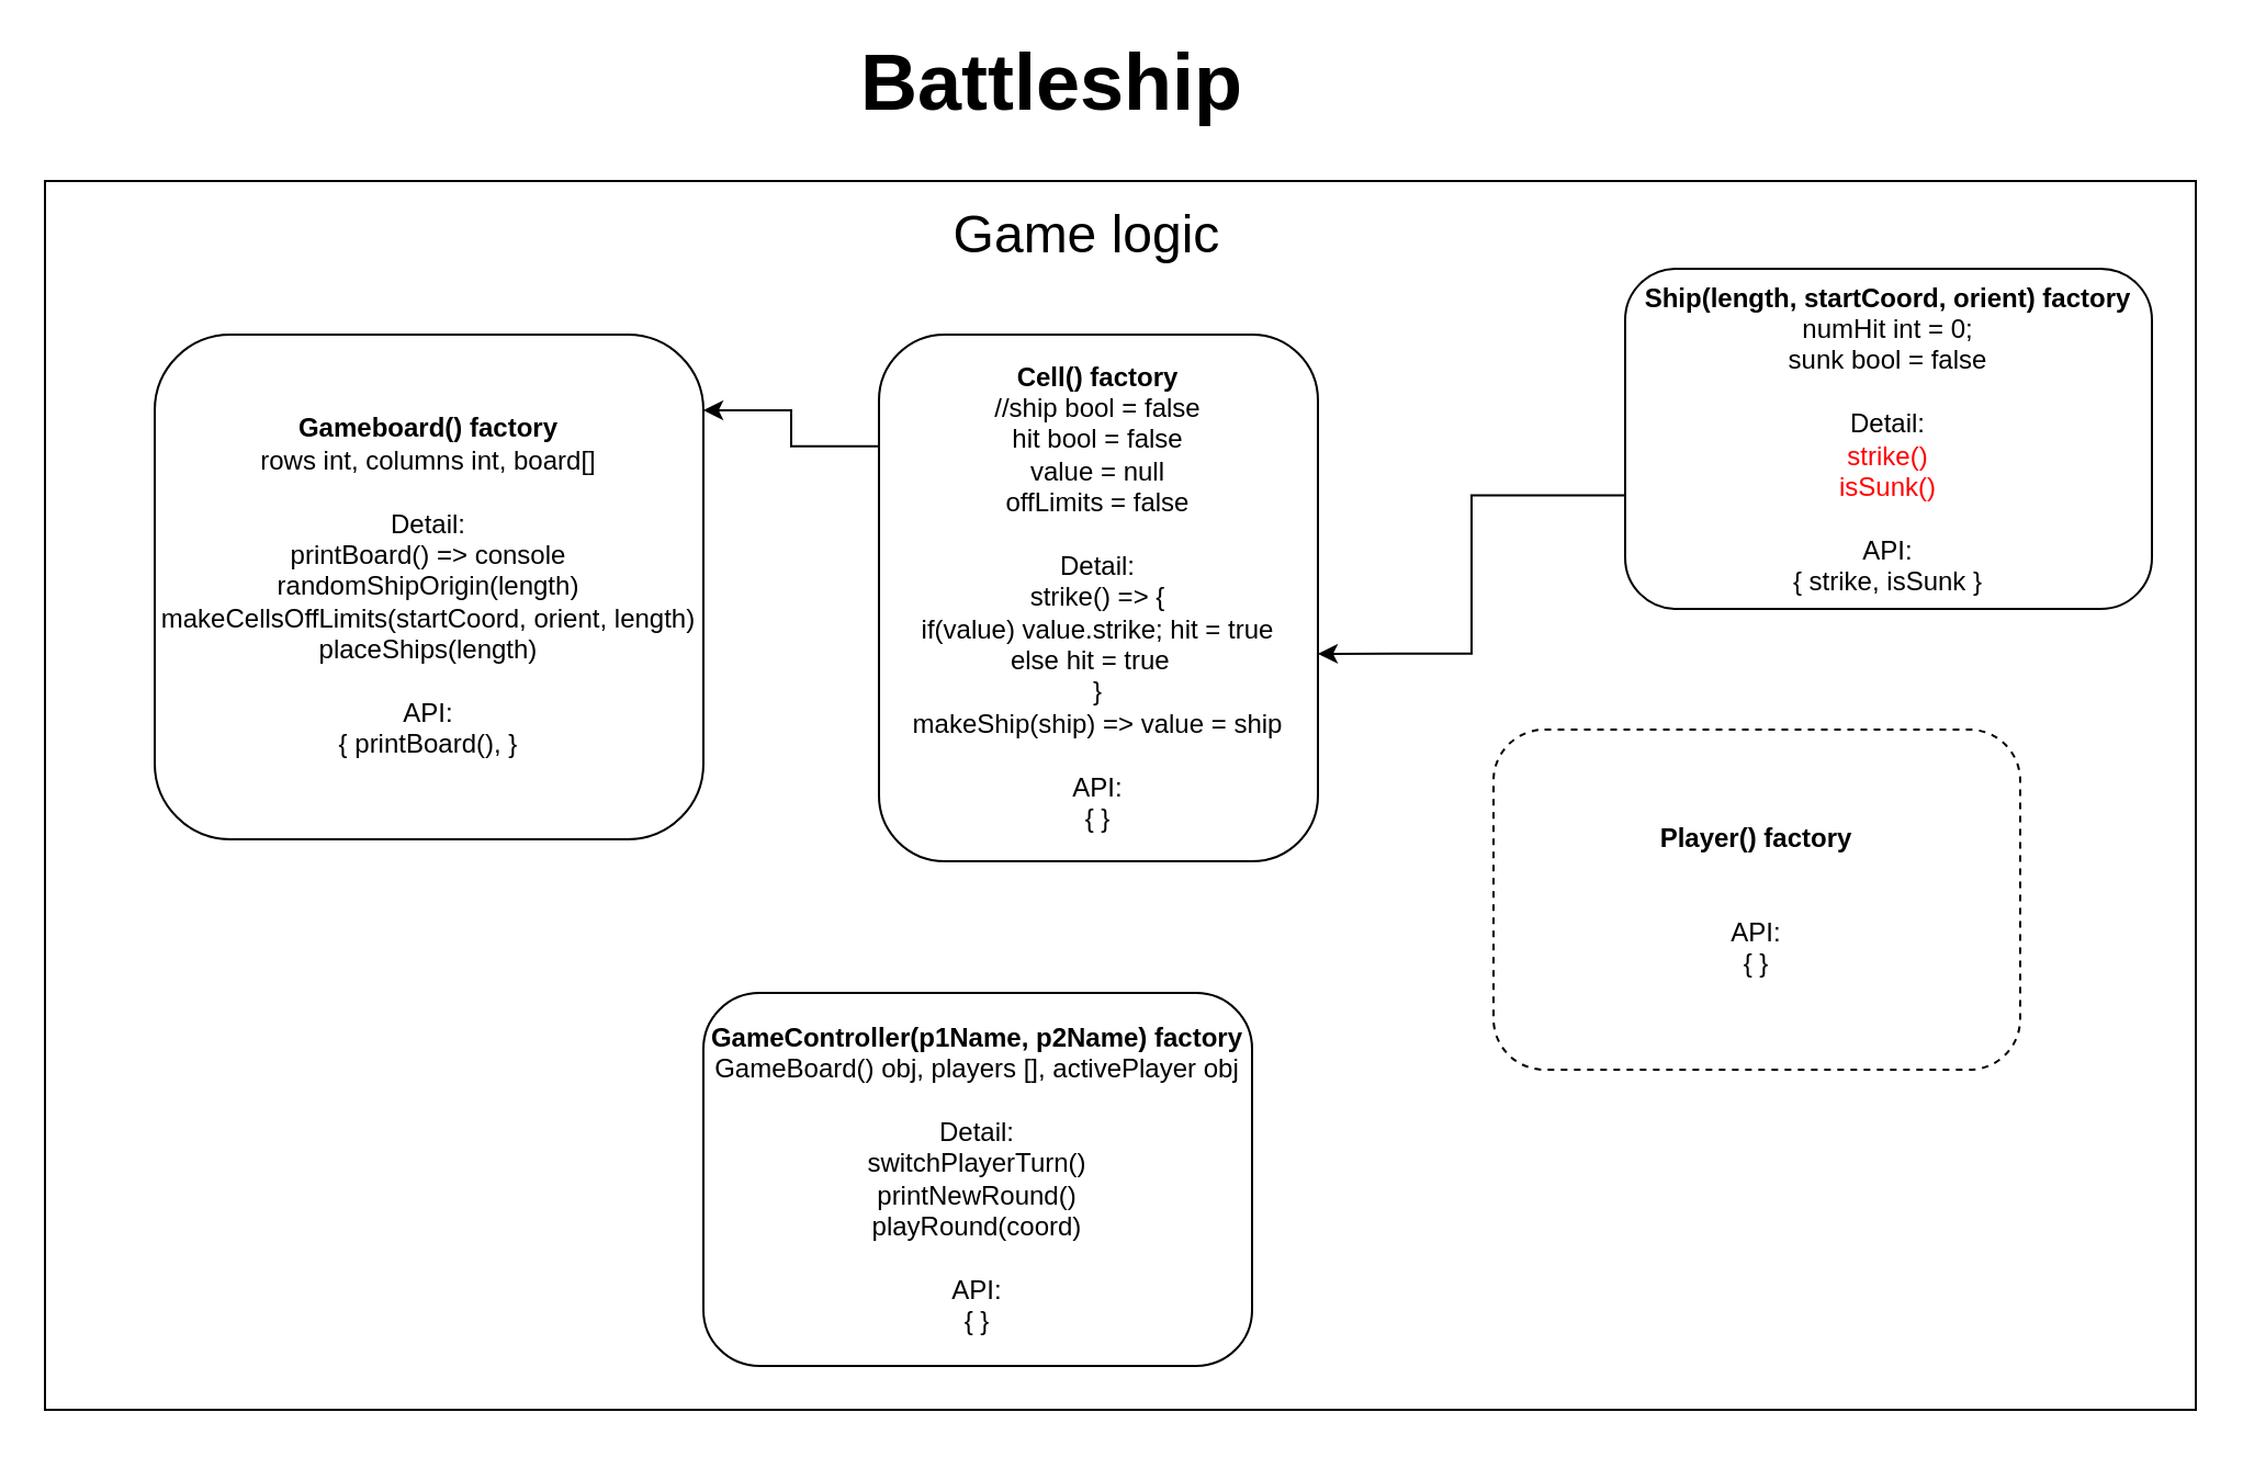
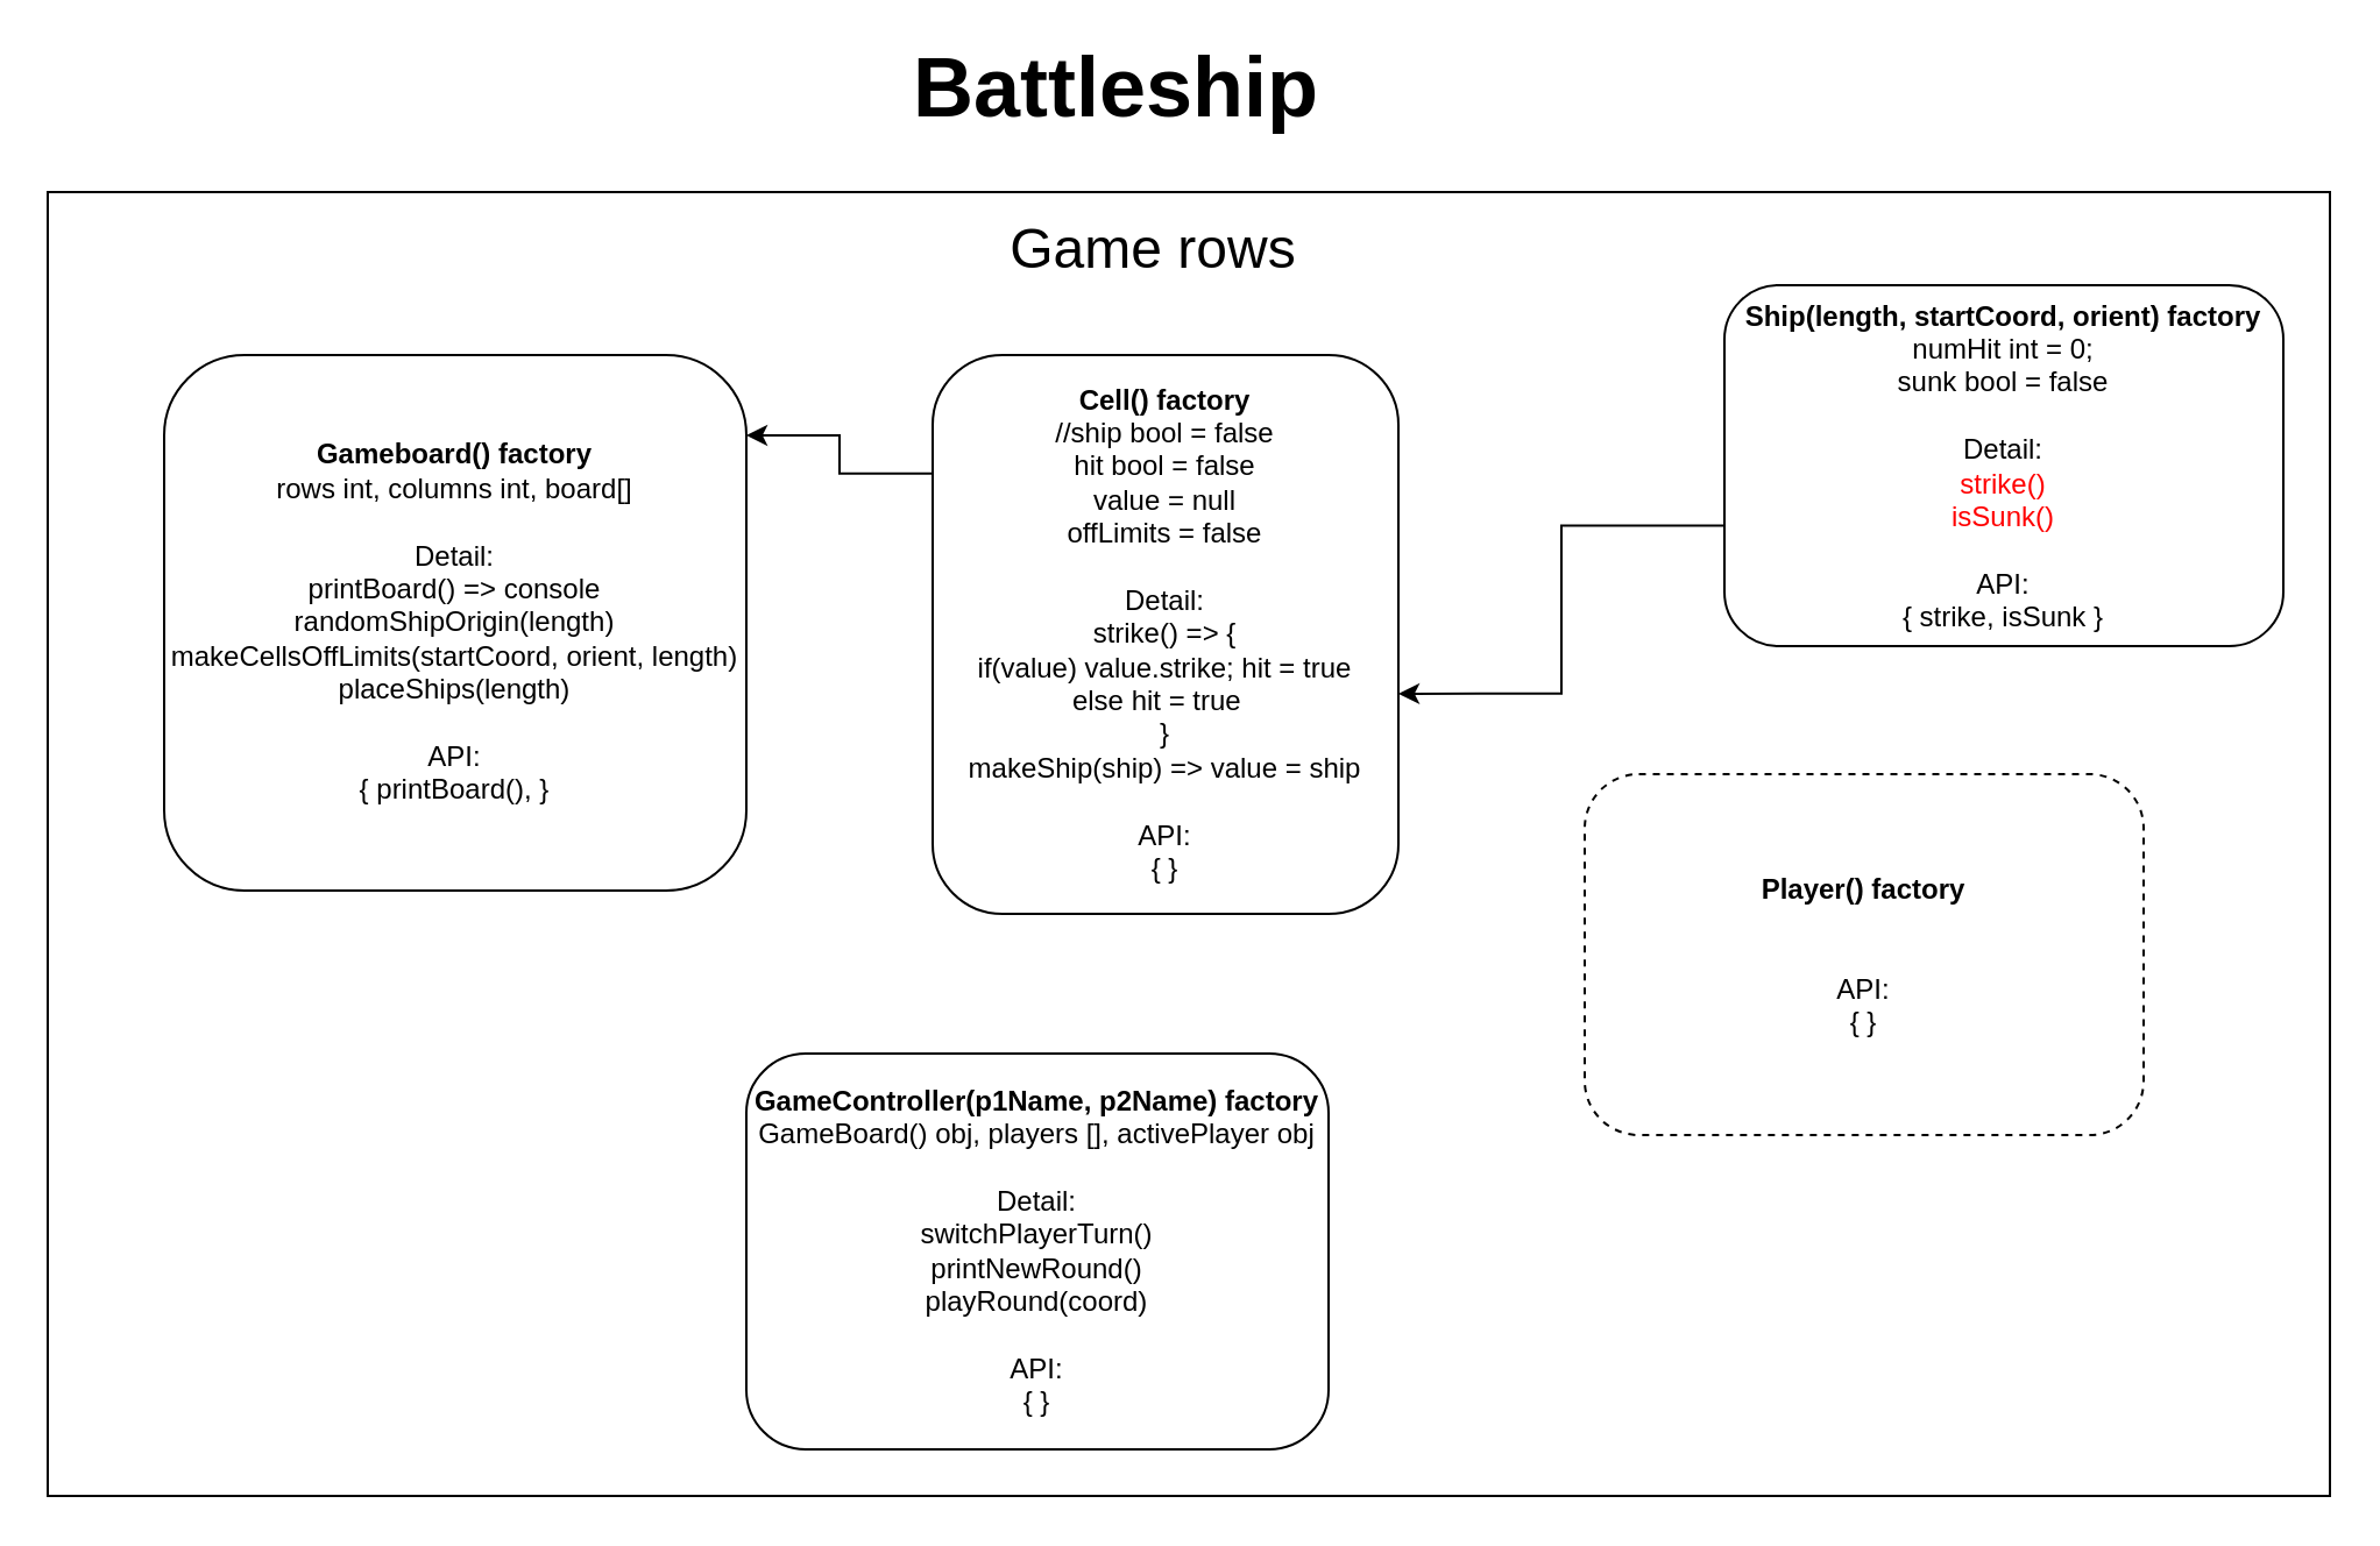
  <mxCell id="0" />
  <mxCell id="1" parent="0" />
  <mxCell id="2" value="" style="group" vertex="1" connectable="0" parent="1"><mxGeometry x="20" y="80" width="980" height="560" as="geometry" /></mxCell>
  <mxCell id="3" value="" style="rounded=0;whiteSpace=wrap;html=1;fontSize=10;" parent="2" vertex="1"><mxGeometry width="980" height="560" as="geometry" /></mxCell>
- <mxCell id="4" value="&lt;font style=&quot;font-size: 24px;&quot;&gt;Game logic&lt;/font&gt;" style="text;html=1;strokeColor=none;fillColor=none;align=center;verticalAlign=middle;whiteSpace=wrap;rounded=0;fontSize=10;" parent="2" vertex="1"><mxGeometry x="397" y="10" width="156" height="30" as="geometry" /></mxCell>
+ <mxCell id="4" value="&lt;font style=&quot;font-size: 24px;&quot;&gt;Game rows&lt;/font&gt;" style="text;html=1;strokeColor=none;fillColor=none;align=center;verticalAlign=middle;whiteSpace=wrap;rounded=0;fontSize=10;" parent="2" vertex="1"><mxGeometry x="397" y="10" width="156" height="30" as="geometry" /></mxCell>
  <mxCell id="5" style="edgeStyle=orthogonalEdgeStyle;rounded=0;orthogonalLoop=1;jettySize=auto;html=1;entryX=1;entryY=0.606;entryDx=0;entryDy=0;entryPerimeter=0;exitX=0.003;exitY=0.666;exitDx=0;exitDy=0;exitPerimeter=0;" edge="1" parent="2" source="6" target="8"><mxGeometry relative="1" as="geometry" /></mxCell>
  <mxCell id="6" value="&lt;b&gt;Ship(length, startCoord, orient) factory&lt;/b&gt;&lt;br&gt;numHit int = 0;&lt;br&gt;sunk bool = false&lt;br&gt;&lt;br&gt;Detail:&lt;br&gt;&lt;font color=&quot;#ff0000&quot;&gt;strike()&lt;br&gt;isSunk()&lt;/font&gt;&lt;br&gt;&lt;br&gt;API:&lt;br&gt;{ strike, isSunk }" style="rounded=1;whiteSpace=wrap;html=1;fontSize=12;" vertex="1" parent="2"><mxGeometry x="720" y="40" width="240" height="155" as="geometry" /></mxCell>
  <mxCell id="7" style="edgeStyle=orthogonalEdgeStyle;rounded=0;orthogonalLoop=1;jettySize=auto;html=1;entryX=1;entryY=0.15;entryDx=0;entryDy=0;entryPerimeter=0;exitX=0.004;exitY=0.212;exitDx=0;exitDy=0;exitPerimeter=0;" edge="1" parent="2" source="8" target="11"><mxGeometry relative="1" as="geometry" /></mxCell>
  <mxCell id="8" value="&lt;b&gt;Cell() factory&lt;/b&gt;&lt;br&gt;//ship bool = false&lt;br&gt;hit bool = false&lt;br&gt;value = null&lt;br&gt;offLimits = false&lt;br&gt;&lt;br&gt;Detail:&lt;br&gt;strike() =&amp;gt; {&lt;br&gt;if(value) value.strike; hit = true&lt;br&gt;else hit = true&amp;nbsp;&amp;nbsp;&lt;br&gt;}&lt;br&gt;makeShip(ship) =&amp;gt; value = ship&lt;br&gt;&lt;br&gt;API:&lt;br&gt;{ }" style="rounded=1;whiteSpace=wrap;html=1;fontSize=12;" parent="2" vertex="1"><mxGeometry x="380" y="70" width="200" height="240" as="geometry" /></mxCell>
  <mxCell id="9" value="&lt;b&gt;Player() factory&lt;/b&gt;&lt;br&gt;&lt;br&gt;&lt;br&gt;API:&lt;br&gt;{ }" style="rounded=1;whiteSpace=wrap;html=1;fontSize=12;dashed=1;" vertex="1" parent="2"><mxGeometry x="660" y="250" width="240" height="155" as="geometry" /></mxCell>
  <mxCell id="10" value="&lt;b&gt;GameController(p1Name, p2Name) factory&lt;br&gt;&lt;/b&gt;GameBoard() obj, players [], activePlayer obj&lt;br&gt;&lt;br&gt;Detail:&lt;br&gt;switchPlayerTurn()&lt;br&gt;printNewRound()&lt;br&gt;playRound(coord)&lt;br&gt;&lt;br&gt;API:&lt;br&gt;{ }" style="rounded=1;whiteSpace=wrap;html=1;fontSize=12;" parent="2" vertex="1"><mxGeometry x="300" y="370" width="250" height="170" as="geometry" /></mxCell>
  <mxCell id="11" value="&lt;b&gt;Gameboard() factory&lt;/b&gt;&lt;br&gt;rows int, columns int, board[]&lt;br&gt;&lt;br&gt;Detail:&lt;br&gt;printBoard() =&amp;gt; console&lt;br&gt;randomShipOrigin(length)&lt;br&gt;makeCellsOffLimits(startCoord, orient, length)&lt;br&gt;placeShips(length)&lt;br&gt;&lt;br&gt;API:&lt;br&gt;{ printBoard(), }" style="rounded=1;whiteSpace=wrap;html=1;fontSize=12;" parent="2" vertex="1"><mxGeometry x="50" y="70" width="250" height="230" as="geometry" /></mxCell>
  <mxCell id="12" value="&lt;h1&gt;&lt;font style=&quot;font-size: 36px;&quot;&gt;Battleship&lt;/font&gt;&lt;/h1&gt;" style="text;strokeColor=none;align=center;fillColor=none;html=1;verticalAlign=middle;whiteSpace=wrap;rounded=0;" parent="1" vertex="1"><mxGeometry x="449" y="20" width="60" height="30" as="geometry" /></mxCell>
